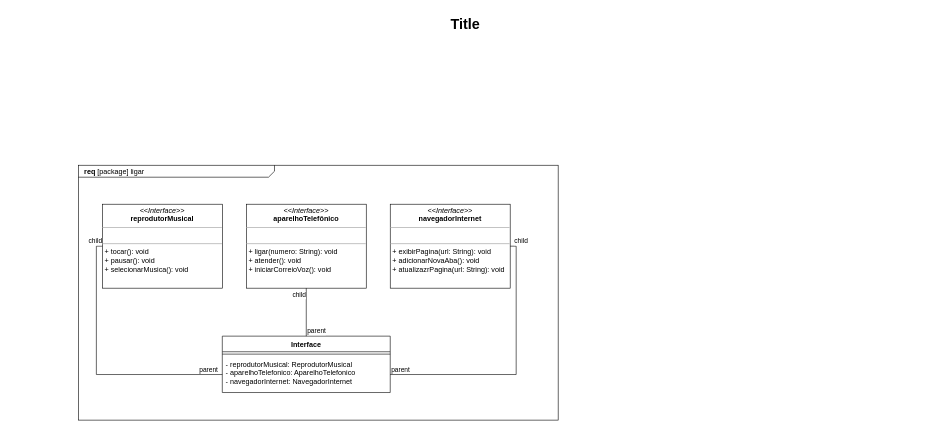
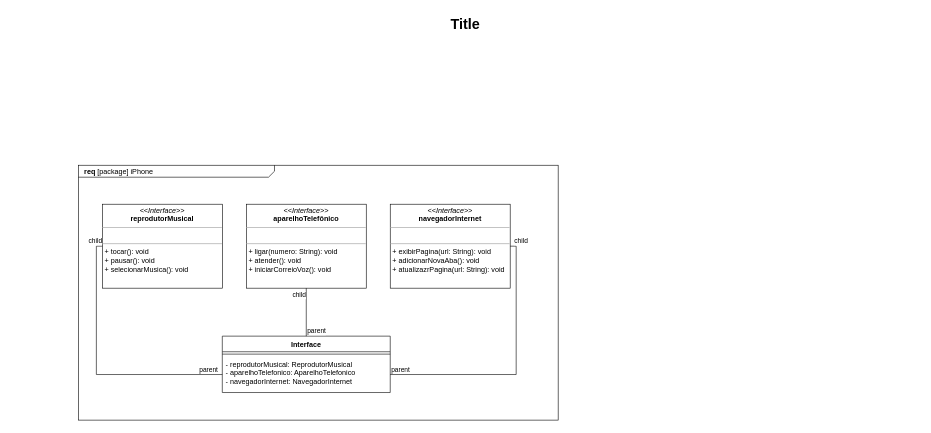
  <mxCell id="0" style=";html=1;" />
  <mxCell id="1" style=";html=1;" parent="0" />
- <mxCell id="2" value="&lt;p style=&quot;margin: 0px ; margin-top: 4px ; margin-left: 10px ; text-align: left&quot;&gt;&lt;b&gt;req&lt;/b&gt;&amp;nbsp;[package] ligar&lt;/p&gt;" style="html=1;strokeWidth=1;shape=mxgraph.sysml.package;html=1;overflow=fill;whiteSpace=wrap;fillColor=none;gradientColor=none;fontSize=12;align=center;labelX=327.64;" parent="1" vertex="1"><mxGeometry x="130" y="275" width="800" height="425" as="geometry" /></mxCell>
+ <mxCell id="2" value="&lt;p style=&quot;margin: 0px ; margin-top: 4px ; margin-left: 10px ; text-align: left&quot;&gt;&lt;b&gt;req&lt;/b&gt;&amp;nbsp;[package] iPhone&lt;/p&gt;" style="html=1;strokeWidth=1;shape=mxgraph.sysml.package;html=1;overflow=fill;whiteSpace=wrap;fillColor=none;gradientColor=none;fontSize=12;align=center;labelX=327.64;" parent="1" vertex="1"><mxGeometry x="130" y="275" width="800" height="425" as="geometry" /></mxCell>
  <mxCell id="3" value="Title" style="text;strokeColor=none;fillColor=none;html=1;fontSize=24;fontStyle=1;verticalAlign=middle;align=center;" parent="1" vertex="1"><mxGeometry x="20" y="20" width="1510" height="40" as="geometry" /></mxCell>
  <mxCell id="4" value="&lt;p style=&quot;margin:0px;margin-top:4px;text-align:center;&quot;&gt;&lt;i&gt;&amp;lt;&amp;lt;Interface&amp;gt;&amp;gt;&lt;/i&gt;&lt;br&gt;&lt;b&gt;reprodutorMusical&lt;/b&gt;&lt;/p&gt;&lt;hr size=&quot;1&quot;&gt;&lt;p style=&quot;margin:0px;margin-left:4px;&quot;&gt;&lt;br&gt;&lt;/p&gt;&lt;hr size=&quot;1&quot;&gt;&lt;p style=&quot;border-color: var(--border-color); margin: 0px 0px 0px 4px;&quot;&gt;+ tocar(): void&lt;br style=&quot;border-color: var(--border-color);&quot;&gt;+ pausar(): void&lt;/p&gt;&lt;p style=&quot;border-color: var(--border-color); margin: 0px 0px 0px 4px;&quot;&gt;+ selecionarMusica(): void&lt;/p&gt;" style="verticalAlign=top;align=left;overflow=fill;fontSize=12;fontFamily=Helvetica;html=1;whiteSpace=wrap;" vertex="1" parent="1"><mxGeometry x="170" y="340" width="200" height="140" as="geometry" /></mxCell>
  <mxCell id="5" value="&lt;p style=&quot;margin:0px;margin-top:4px;text-align:center;&quot;&gt;&lt;i&gt;&amp;lt;&amp;lt;Interface&amp;gt;&amp;gt;&lt;/i&gt;&lt;br&gt;&lt;b&gt;aparelhoTelefônico&lt;/b&gt;&lt;/p&gt;&lt;hr size=&quot;1&quot;&gt;&lt;p style=&quot;margin:0px;margin-left:4px;&quot;&gt;&lt;br&gt;&lt;/p&gt;&lt;hr size=&quot;1&quot;&gt;&lt;p style=&quot;border-color: var(--border-color); margin: 0px 0px 0px 4px;&quot;&gt;+ ligar(numero: String): void&lt;br style=&quot;border-color: var(--border-color);&quot;&gt;+ atender(): void&lt;/p&gt;&lt;p style=&quot;border-color: var(--border-color); margin: 0px 0px 0px 4px;&quot;&gt;+ iniciarCorreioVoz(): void&lt;/p&gt;" style="verticalAlign=top;align=left;overflow=fill;fontSize=12;fontFamily=Helvetica;html=1;whiteSpace=wrap;" vertex="1" parent="1"><mxGeometry x="410" y="340" width="200" height="140" as="geometry" /></mxCell>
  <mxCell id="6" value="&lt;p style=&quot;margin:0px;margin-top:4px;text-align:center;&quot;&gt;&lt;i&gt;&amp;lt;&amp;lt;Interface&amp;gt;&amp;gt;&lt;/i&gt;&lt;br&gt;&lt;b&gt;navegadorInternet&lt;/b&gt;&lt;/p&gt;&lt;hr size=&quot;1&quot;&gt;&lt;p style=&quot;margin:0px;margin-left:4px;&quot;&gt;&lt;br&gt;&lt;/p&gt;&lt;hr size=&quot;1&quot;&gt;&lt;p style=&quot;border-color: var(--border-color); margin: 0px 0px 0px 4px;&quot;&gt;+ exibirPagina(url: String): void&lt;br style=&quot;border-color: var(--border-color);&quot;&gt;+ adicionarNovaAba(): void&lt;/p&gt;&lt;p style=&quot;border-color: var(--border-color); margin: 0px 0px 0px 4px;&quot;&gt;+ atualizazrPagina(url: String): void&lt;/p&gt;" style="verticalAlign=top;align=left;overflow=fill;fontSize=12;fontFamily=Helvetica;html=1;whiteSpace=wrap;" vertex="1" parent="1"><mxGeometry x="650" y="340" width="200" height="140" as="geometry" /></mxCell>
  <mxCell id="7" value="Interface" style="swimlane;fontStyle=1;align=center;verticalAlign=top;childLayout=stackLayout;horizontal=1;startSize=26;horizontalStack=0;resizeParent=1;resizeParentMax=0;resizeLast=0;collapsible=1;marginBottom=0;whiteSpace=wrap;html=1;" vertex="1" parent="1"><mxGeometry x="370" y="560" width="280" height="94" as="geometry" /></mxCell>
  <mxCell id="8" value="" style="line;strokeWidth=1;fillColor=none;align=left;verticalAlign=middle;spacingTop=-1;spacingLeft=3;spacingRight=3;rotatable=0;labelPosition=right;points=[];portConstraint=eastwest;strokeColor=inherit;" vertex="1" parent="7"><mxGeometry y="26" width="280" height="8" as="geometry" /></mxCell>
  <mxCell id="9" value="&lt;div&gt;- reprodutorMusical: ReprodutorMusical&lt;/div&gt;&lt;div&gt;- aparelhoTelefonico: AparelhoTelefonico&lt;/div&gt;&lt;div&gt;- navegadorInternet: NavegadorInternet&lt;/div&gt;&lt;br&gt;" style="text;strokeColor=none;fillColor=none;align=left;verticalAlign=top;spacingLeft=4;spacingRight=4;overflow=hidden;rotatable=0;points=[[0,0.5],[1,0.5]];portConstraint=eastwest;whiteSpace=wrap;html=1;" vertex="1" parent="7"><mxGeometry y="34" width="280" height="60" as="geometry" /></mxCell>
  <mxCell id="10" value="" style="endArrow=none;html=1;edgeStyle=orthogonalEdgeStyle;rounded=0;entryX=1;entryY=0.5;entryDx=0;entryDy=0;exitX=1;exitY=0.5;exitDx=0;exitDy=0;" edge="1" parent="1" source="9" target="6"><mxGeometry relative="1" as="geometry"><mxPoint x="640" y="500" as="sourcePoint" /><mxPoint x="800" y="500" as="targetPoint" /></mxGeometry></mxCell>
  <mxCell id="11" value="parent" style="edgeLabel;resizable=0;html=1;align=left;verticalAlign=bottom;" connectable="0" vertex="1" parent="10"><mxGeometry x="-1" relative="1" as="geometry" /></mxCell>
  <mxCell id="12" value="child" style="edgeLabel;resizable=0;html=1;align=right;verticalAlign=bottom;" connectable="0" vertex="1" parent="10"><mxGeometry x="1" relative="1" as="geometry"><mxPoint x="30" as="offset" /></mxGeometry></mxCell>
  <mxCell id="13" value="" style="endArrow=none;html=1;edgeStyle=orthogonalEdgeStyle;rounded=0;entryX=0;entryY=0.5;entryDx=0;entryDy=0;exitX=0;exitY=0.5;exitDx=0;exitDy=0;" edge="1" parent="1" source="9" target="4"><mxGeometry relative="1" as="geometry"><mxPoint x="160" y="701.75" as="sourcePoint" /><mxPoint x="360" y="487.75" as="targetPoint" /></mxGeometry></mxCell>
  <mxCell id="14" value="parent" style="edgeLabel;resizable=0;html=1;align=left;verticalAlign=bottom;" connectable="0" vertex="1" parent="13"><mxGeometry x="-1" relative="1" as="geometry"><mxPoint x="-40" as="offset" /></mxGeometry></mxCell>
  <mxCell id="15" value="child" style="edgeLabel;resizable=0;html=1;align=right;verticalAlign=bottom;" connectable="0" vertex="1" parent="13"><mxGeometry x="1" relative="1" as="geometry" /></mxCell>
  <mxCell id="16" value="" style="endArrow=none;html=1;edgeStyle=orthogonalEdgeStyle;rounded=0;entryX=0.5;entryY=1;entryDx=0;entryDy=0;exitX=0.5;exitY=0;exitDx=0;exitDy=0;" edge="1" parent="1" source="7" target="5"><mxGeometry relative="1" as="geometry"><mxPoint x="660" y="634" as="sourcePoint" /><mxPoint x="860" y="420" as="targetPoint" /></mxGeometry></mxCell>
  <mxCell id="17" value="parent" style="edgeLabel;resizable=0;html=1;align=left;verticalAlign=bottom;" connectable="0" vertex="1" parent="16"><mxGeometry x="-1" relative="1" as="geometry" /></mxCell>
  <mxCell id="18" value="child" style="edgeLabel;resizable=0;html=1;align=right;verticalAlign=bottom;" connectable="0" vertex="1" parent="16"><mxGeometry x="1" relative="1" as="geometry"><mxPoint y="20" as="offset" /></mxGeometry></mxCell>
